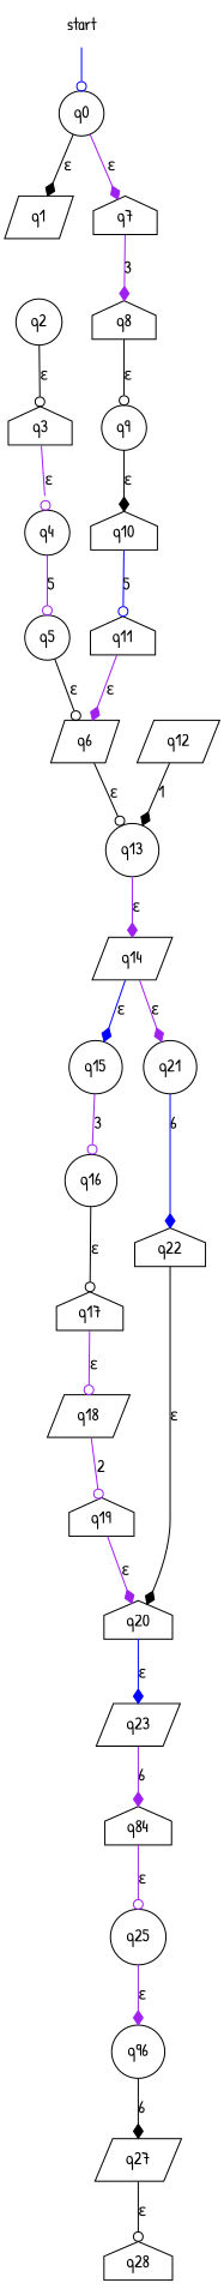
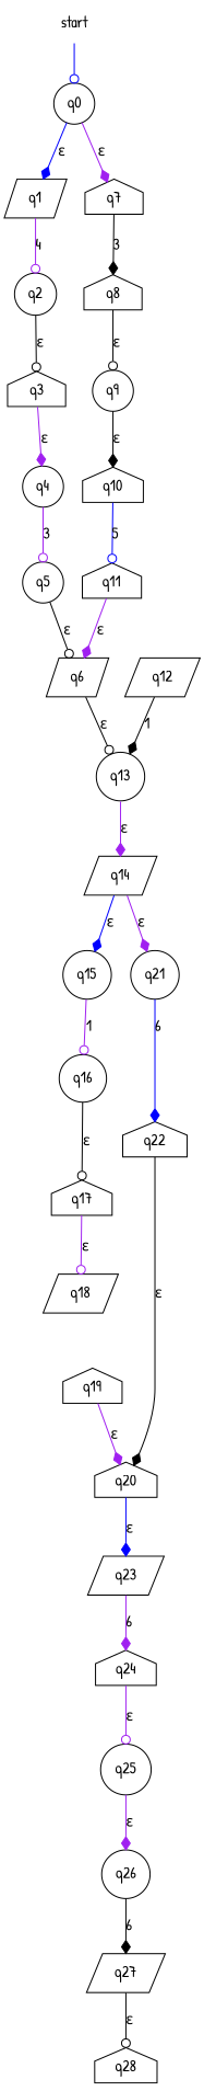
  digraph {
    fontname="Patrick Hand"
    node [fontname="Patrick Hand" shape=circle]
    edge [arrowhead=diamond color=purple fontname="Patrick Hand"]
    start [shape=none]
    q0
    q1 [shape=parallelogram]
    q7 [shape=house]
    q28 [shape=house]
    q2
    q8 [shape=house]
    q3 [shape=house]
    q9
    q4
    q5
    q6 [shape=parallelogram]
    q13
    q12 [shape=parallelogram]
    q14 [shape=parallelogram]
    q10 [shape=house]
    q11 [shape=house]
    q15
    q21
    q16
    q22 [shape=house]
    q17 [shape=house]
    q20 [shape=house]
    q18 [shape=parallelogram]
    q19 [shape=house]
    q23 [shape=parallelogram]
-   q24 [shape=house label=q84]
+   q24 [shape=house]
    q25
-   q26 [label=q96]
+   q26
    q27 [shape=parallelogram]
    start -> q0 [arrowhead=odot color=blue]
-   q0 -> q1 [color=black label="&epsilon;"]
+   q0 -> q1 [color=blue label="&epsilon;"]
    q0 -> q7 [label="&epsilon;"]
-   q7 -> q8 [label=3]
+   q1 -> q2 [arrowhead=odot label=4]
+   q7 -> q8 [color=black label=3]
    q2 -> q3 [arrowhead=odot color=black label="&epsilon;"]
    q8 -> q9 [arrowhead=odot color=black label="&epsilon;"]
-   q3 -> q4 [arrowhead=odot label="&epsilon;"]
+   q3 -> q4 [label="&epsilon;"]
    q9 -> q10 [color=black label="&epsilon;"]
-   q4 -> q5 [arrowhead=odot label=5]
+   q4 -> q5 [arrowhead=odot label=3]
    q5 -> q6 [arrowhead=odot color=black label="&epsilon;"]
    q6 -> q13 [arrowhead=odot color=black label="&epsilon;"]
    q13 -> q14 [label="&epsilon;"]
    q12 -> q13 [color=black label=1]
    q14 -> q15 [color=blue label="&epsilon;"]
    q14 -> q21 [label="&epsilon;"]
    q10 -> q11 [arrowhead=odot color=blue label=5]
    q11 -> q6 [label="&epsilon;"]
-   q15 -> q16 [arrowhead=odot label=3]
+   q15 -> q16 [arrowhead=odot label=1]
    q21 -> q22 [color=blue label=6]
    q16 -> q17 [arrowhead=odot color=black label="&epsilon;"]
    q22 -> q20 [color=black label="&epsilon;"]
    q17 -> q18 [arrowhead=odot label="&epsilon;"]
    q20 -> q23 [color=blue label="&epsilon;"]
-   q18 -> q19 [arrowhead=odot label=2]
    q19 -> q20 [label="&epsilon;"]
    q23 -> q24 [label=6]
    q24 -> q25 [arrowhead=odot label="&epsilon;"]
    q25 -> q26 [label="&epsilon;"]
    q26 -> q27 [color=black label=6]
    q27 -> q28 [arrowhead=odot color=black label="&epsilon;"]
  }
